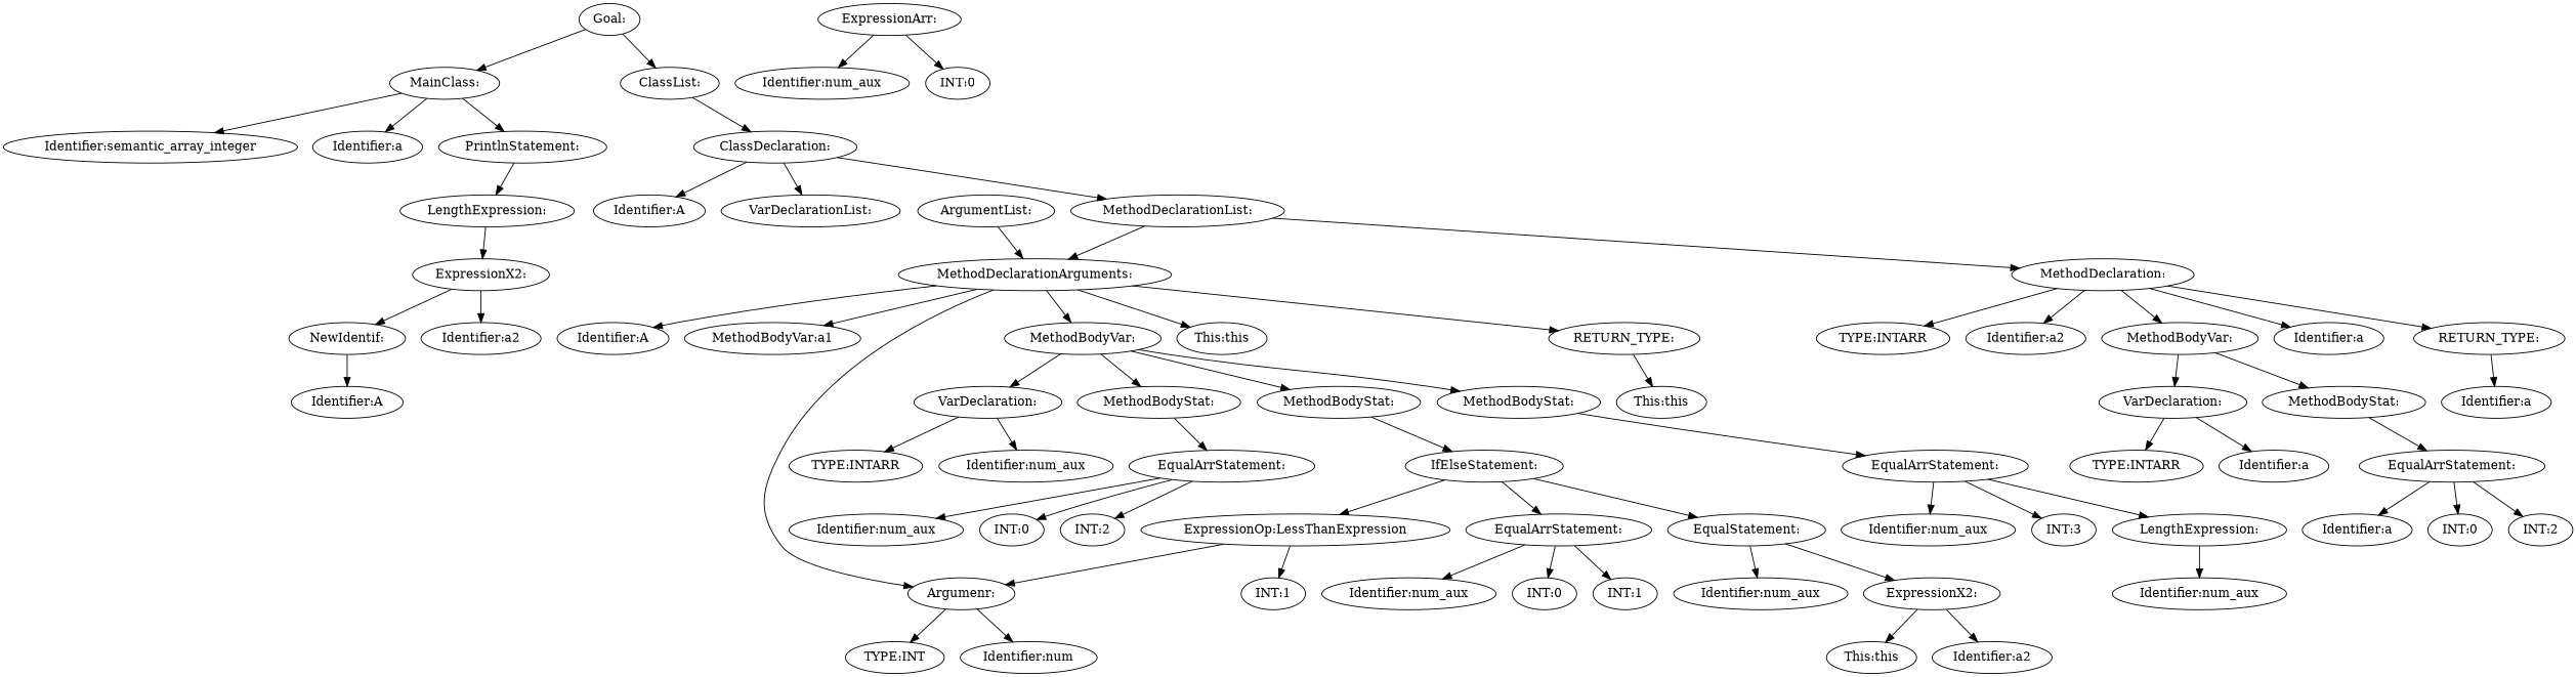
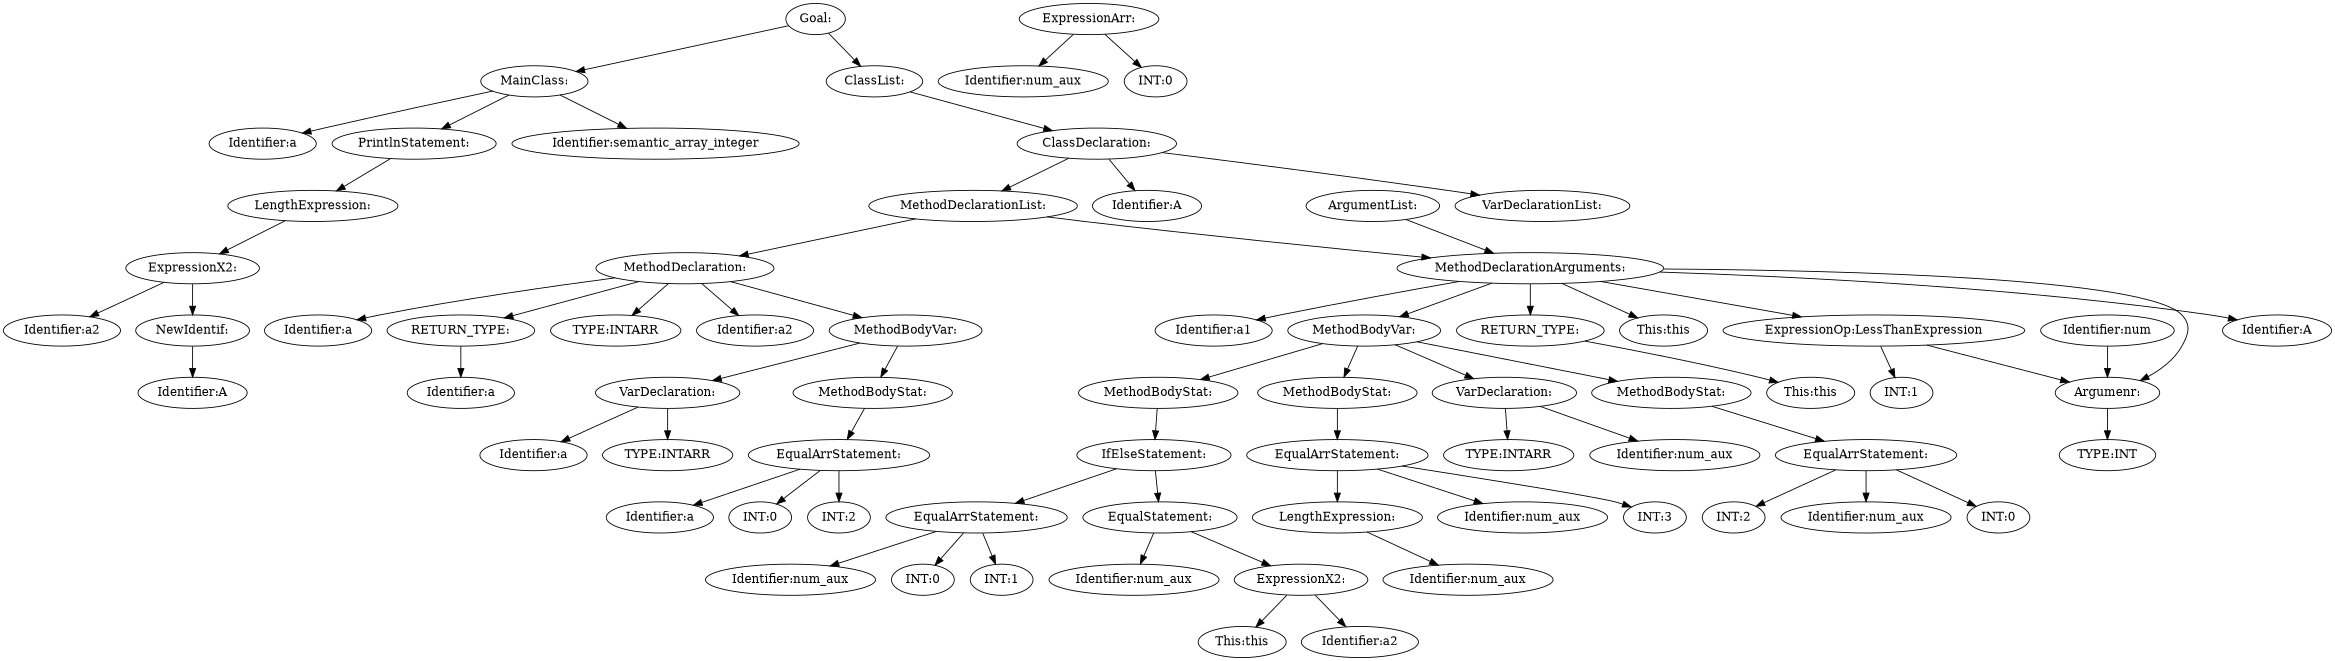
  digraph {
    n1 [label="Goal:"]
    n2 [label="MainClass:"]
    n3 [label="ClassList:"]
    n4 [label="Identifier:semantic_array_integer"]
    n5 [label="Identifier:a"]
    n6 [label="PrintlnStatement:"]
    n7 [label="ClassDeclaration:"]
    n8 [label="LengthExpression:"]
    n9 [label="ExpressionX2:"]
    n10 [label="NewIdentif:"]
    n11 [label="Identifier:a2"]
    n12 [label="Identifier:A"]
    n13 [label="Identifier:A"]
    n14 [label="VarDeclarationList:"]
    n15 [label="MethodDeclarationList:"]
    n16 [label="MethodDeclarationArguments:"]
    n17 [label="MethodDeclaration:"]
    n18 [label="Identifier:A"]
-   n19 [label="MethodBodyVar:a1"]
+   n19 [label="Identifier:a1"]
    n20 [label="Argumenr:"]
    n21 [label="MethodBodyVar:"]
    n22 [label="This:this"]
    n23 [label="RETURN_TYPE:"]
    n24 [label="TYPE:INTARR"]
    n25 [label="Identifier:a2"]
    n26 [label="MethodBodyVar:"]
    n27 [label="Identifier:a"]
    n28 [label="RETURN_TYPE:"]
    n29 [label="TYPE:INT"]
    n30 [label="Identifier:num"]
    n31 [label="ArgumentList:"]
    n32 [label="VarDeclaration:"]
    n33 [label="MethodBodyStat:"]
    n34 [label="MethodBodyStat:"]
    n35 [label="MethodBodyStat:"]
    n36 [label="This:this"]
    n37 [label="TYPE:INTARR"]
    n38 [label="Identifier:num_aux"]
    n39 [label="EqualArrStatement:"]
    n40 [label="IfElseStatement:"]
    n41 [label="EqualArrStatement:"]
    n42 [label="Identifier:num_aux"]
    n43 [label="INT:0"]
    n44 [label="INT:2"]
    n45 [label="ExpressionOp:LessThanExpression"]
    n46 [label="EqualArrStatement:"]
    n47 [label="EqualStatement:"]
    n48 [label="INT:1"]
    n49 [label="Identifier:num_aux"]
    n50 [label="INT:0"]
    n51 [label="INT:1"]
    n52 [label="Identifier:num_aux"]
    n53 [label="ExpressionX2:"]
    n54 [label="ExpressionArr:"]
    n55 [label="Identifier:num_aux"]
    n56 [label="INT:0"]
    n57 [label="This:this"]
    n58 [label="Identifier:a2"]
    n59 [label="Identifier:num_aux"]
    n60 [label="INT:3"]
    n61 [label="LengthExpression:"]
    n62 [label="Identifier:num_aux"]
    n63 [label="VarDeclaration:"]
    n64 [label="MethodBodyStat:"]
    n65 [label="Identifier:a"]
    n66 [label="TYPE:INTARR"]
    n67 [label="Identifier:a"]
    n68 [label="EqualArrStatement:"]
    n69 [label="Identifier:a"]
    n70 [label="INT:0"]
    n71 [label="INT:2"]
    n1 -> n2
    n1 -> n3
    n2 -> n4
    n2 -> n5
    n2 -> n6
    n3 -> n7
    n6 -> n8
    n7 -> n13
    n7 -> n14
    n7 -> n15
    n8 -> n9
    n9 -> n10
    n9 -> n11
    n10 -> n12
    n15 -> n16
    n15 -> n17
    n16 -> n18
    n16 -> n19
    n16 -> n20
    n16 -> n21
    n16 -> n22
    n16 -> n23
    n17 -> n24
    n17 -> n25
    n17 -> n26
    n17 -> n27
    n17 -> n28
    n20 -> n29
-   n20 -> n30
+   n30 -> n20
    n21 -> n32
    n21 -> n33
    n21 -> n34
    n21 -> n35
    n23 -> n36
    n26 -> n63
    n26 -> n64
    n28 -> n65
    n31 -> n16
    n32 -> n37
    n32 -> n38
    n33 -> n39
    n34 -> n40
    n35 -> n41
    n39 -> n42
    n39 -> n43
    n39 -> n44
-   n40 -> n45
+   n16 -> n45
    n40 -> n46
    n40 -> n47
    n41 -> n59
    n41 -> n60
    n41 -> n61
    n45 -> n20
    n45 -> n48
    n46 -> n49
    n46 -> n50
    n46 -> n51
    n47 -> n52
    n47 -> n53
    n53 -> n57
    n53 -> n58
    n54 -> n55
    n54 -> n56
    n61 -> n62
    n63 -> n66
    n63 -> n67
    n64 -> n68
    n68 -> n69
    n68 -> n70
    n68 -> n71
  }
